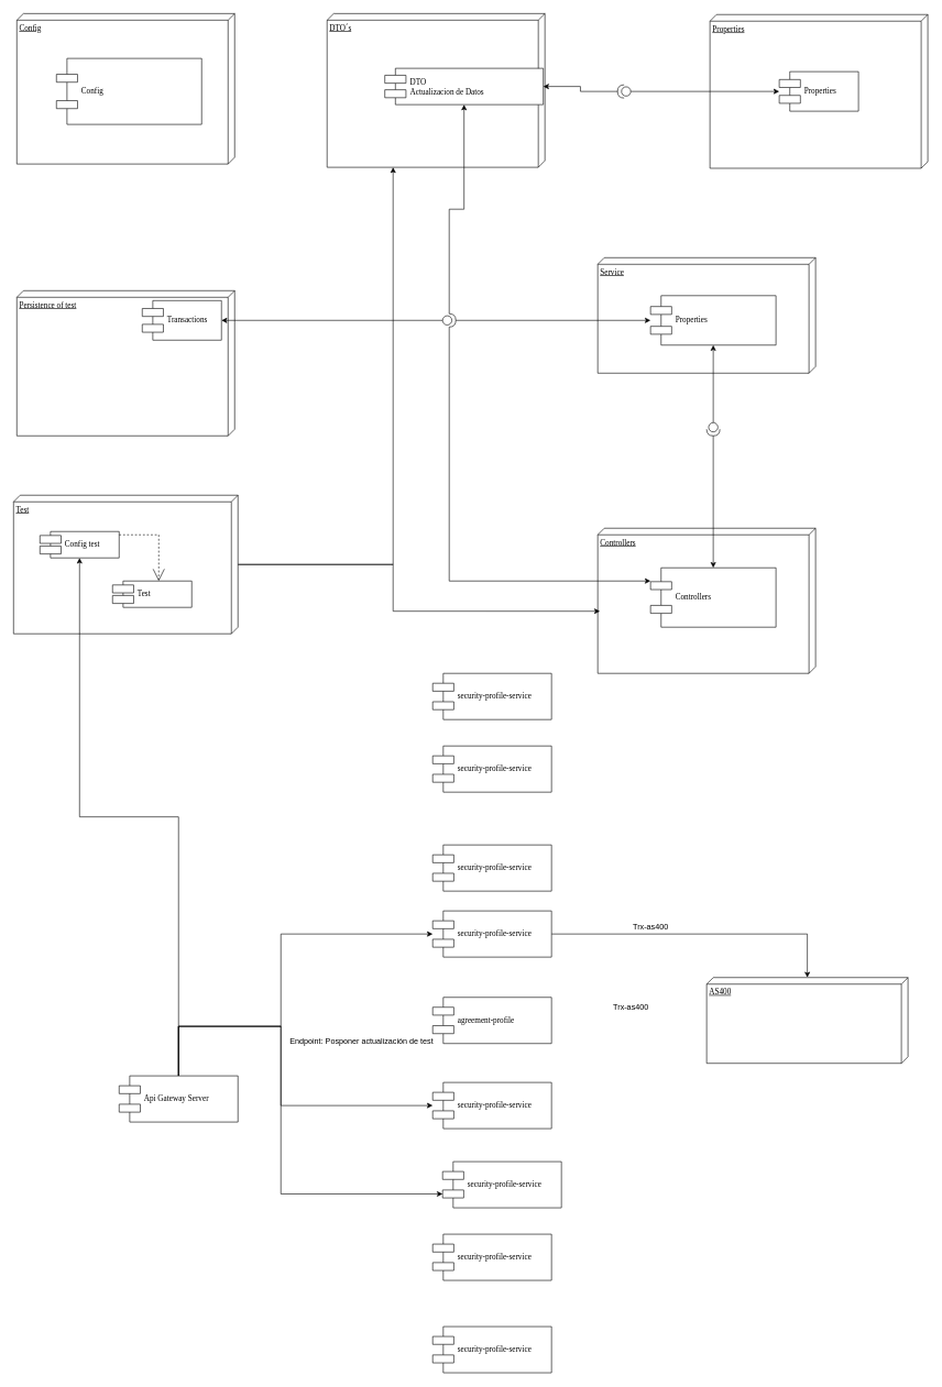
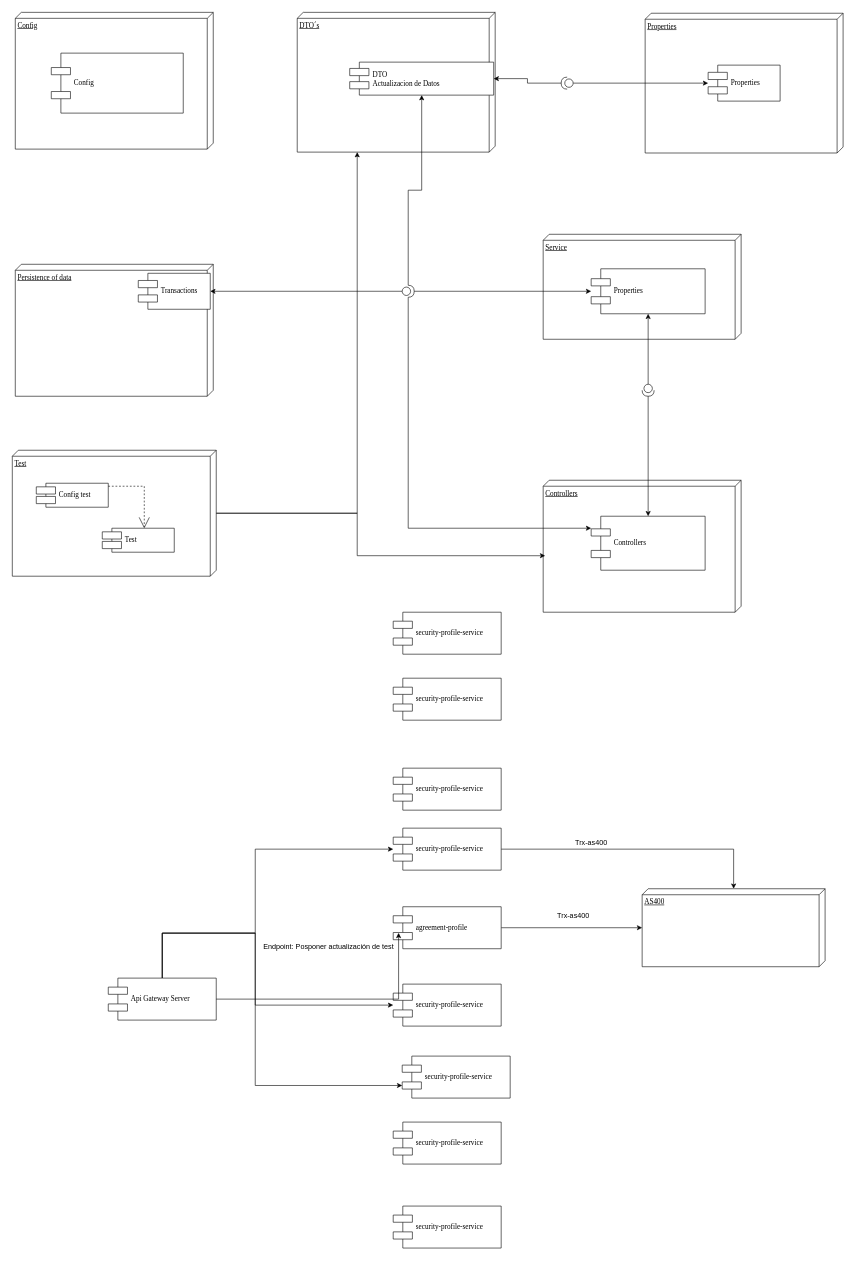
  <mxCell id="0" />
  <mxCell id="1" parent="0" />
- <mxCell id="2" value="Persistence of&amp;nbsp;test" style="verticalAlign=top;align=left;spacingTop=8;spacingLeft=2;spacingRight=12;shape=cube;size=10;direction=south;fontStyle=4;html=1;rounded=0;shadow=0;comic=0;labelBackgroundColor=none;strokeWidth=1;fontFamily=Verdana;fontSize=12" parent="1" vertex="1"><mxGeometry x="25" y="440" width="330" height="220" as="geometry" /></mxCell>
+ <mxCell id="2" value="Persistence of&amp;nbsp;data" style="verticalAlign=top;align=left;spacingTop=8;spacingLeft=2;spacingRight=12;shape=cube;size=10;direction=south;fontStyle=4;html=1;rounded=0;shadow=0;comic=0;labelBackgroundColor=none;strokeWidth=1;fontFamily=Verdana;fontSize=12" parent="1" vertex="1"><mxGeometry x="25" y="440" width="330" height="220" as="geometry" /></mxCell>
  <mxCell id="3" value="DTO´s" style="verticalAlign=top;align=left;spacingTop=8;spacingLeft=2;spacingRight=12;shape=cube;size=10;direction=south;fontStyle=4;html=1;rounded=0;shadow=0;comic=0;labelBackgroundColor=none;strokeWidth=1;fontFamily=Verdana;fontSize=12" parent="1" vertex="1"><mxGeometry x="495" y="20" width="330" height="233" as="geometry" /></mxCell>
  <mxCell id="4" value="Properties" style="verticalAlign=top;align=left;spacingTop=8;spacingLeft=2;spacingRight=12;shape=cube;size=10;direction=south;fontStyle=4;html=1;rounded=0;shadow=0;comic=0;labelBackgroundColor=none;strokeWidth=1;fontFamily=Verdana;fontSize=12" parent="1" vertex="1"><mxGeometry x="1075" y="21.5" width="330" height="233" as="geometry" /></mxCell>
- <mxCell id="5" value="Transactions" style="shape=component;align=left;spacingLeft=36;rounded=0;shadow=0;comic=0;labelBackgroundColor=none;strokeWidth=1;fontFamily=Verdana;fontSize=12;html=1;" parent="1" vertex="1"><mxGeometry x="215" y="455" width="120" height="60" as="geometry" /></mxCell>
+ <mxCell id="5" value="Transactions" style="shape=component;align=left;spacingLeft=36;rounded=0;shadow=0;comic=0;labelBackgroundColor=none;strokeWidth=1;fontFamily=Verdana;fontSize=12;html=1;" parent="1" vertex="1"><mxGeometry x="230" y="455" width="120" height="60" as="geometry" /></mxCell>
  <mxCell id="6" value="DTO &lt;br&gt;Actualizacion de Datos" style="shape=component;align=left;spacingLeft=36;rounded=0;shadow=0;comic=0;labelBackgroundColor=none;strokeWidth=1;fontFamily=Verdana;fontSize=12;html=1;" parent="1" vertex="1"><mxGeometry x="582.5" y="103" width="240" height="55" as="geometry" /></mxCell>
  <mxCell id="7" value="Properties" style="shape=component;align=left;spacingLeft=36;rounded=0;shadow=0;comic=0;labelBackgroundColor=none;strokeWidth=1;fontFamily=Verdana;fontSize=12;html=1;" parent="1" vertex="1"><mxGeometry x="1180" y="108" width="120" height="60" as="geometry" /></mxCell>
  <mxCell id="8" value="Config" style="verticalAlign=top;align=left;spacingTop=8;spacingLeft=2;spacingRight=12;shape=cube;size=10;direction=south;fontStyle=4;html=1;rounded=0;shadow=0;comic=0;labelBackgroundColor=none;strokeWidth=1;fontFamily=Verdana;fontSize=12" parent="1" vertex="1"><mxGeometry x="25" y="20" width="330" height="228" as="geometry" /></mxCell>
  <mxCell id="9" value="Config" style="shape=component;align=left;spacingLeft=36;rounded=0;shadow=0;comic=0;labelBackgroundColor=none;strokeWidth=1;fontFamily=Verdana;fontSize=12;html=1;" parent="1" vertex="1"><mxGeometry x="85" y="88" width="220" height="100" as="geometry" /></mxCell>
  <mxCell id="10" style="edgeStyle=orthogonalEdgeStyle;rounded=0;orthogonalLoop=1;jettySize=auto;html=1;" parent="1" source="11" target="3" edge="1"><mxGeometry relative="1" as="geometry"><Array as="points"><mxPoint x="595" y="855" /></Array></mxGeometry></mxCell>
  <mxCell id="11" value="Test" style="verticalAlign=top;align=left;spacingTop=8;spacingLeft=2;spacingRight=12;shape=cube;size=10;direction=south;fontStyle=4;html=1;rounded=0;shadow=0;comic=0;labelBackgroundColor=none;strokeWidth=1;fontFamily=Verdana;fontSize=12" parent="1" vertex="1"><mxGeometry x="20" y="750" width="340" height="210" as="geometry" /></mxCell>
  <mxCell id="12" value="Test" style="shape=component;align=left;spacingLeft=36;rounded=0;shadow=0;comic=0;labelBackgroundColor=none;strokeWidth=1;fontFamily=Verdana;fontSize=12;html=1;" parent="1" vertex="1"><mxGeometry x="170" y="880" width="120" height="40" as="geometry" /></mxCell>
  <mxCell id="13" value="Controllers" style="verticalAlign=top;align=left;spacingTop=8;spacingLeft=2;spacingRight=12;shape=cube;size=10;direction=south;fontStyle=4;html=1;rounded=0;shadow=0;comic=0;labelBackgroundColor=none;strokeWidth=1;fontFamily=Verdana;fontSize=12" parent="1" vertex="1"><mxGeometry x="905" y="800" width="330" height="220" as="geometry" /></mxCell>
  <mxCell id="14" value="Controllers" style="shape=component;align=left;spacingLeft=36;rounded=0;shadow=0;comic=0;labelBackgroundColor=none;strokeWidth=1;fontFamily=Verdana;fontSize=12;html=1;" parent="1" vertex="1"><mxGeometry x="985" y="860" width="190" height="90" as="geometry" /></mxCell>
  <mxCell id="15" value="Service" style="verticalAlign=top;align=left;spacingTop=8;spacingLeft=2;spacingRight=12;shape=cube;size=10;direction=south;fontStyle=4;html=1;rounded=0;shadow=0;comic=0;labelBackgroundColor=none;strokeWidth=1;fontFamily=Verdana;fontSize=12" parent="1" vertex="1"><mxGeometry x="905" y="390" width="330" height="175" as="geometry" /></mxCell>
  <mxCell id="16" value="Properties" style="shape=component;align=left;spacingLeft=36;rounded=0;shadow=0;comic=0;labelBackgroundColor=none;strokeWidth=1;fontFamily=Verdana;fontSize=12;html=1;" parent="1" vertex="1"><mxGeometry x="985" y="447.5" width="190" height="75" as="geometry" /></mxCell>
  <mxCell id="17" style="edgeStyle=orthogonalEdgeStyle;rounded=0;orthogonalLoop=1;jettySize=auto;html=1;" parent="1" source="21" target="5" edge="1"><mxGeometry relative="1" as="geometry" /></mxCell>
  <mxCell id="18" style="edgeStyle=orthogonalEdgeStyle;rounded=0;orthogonalLoop=1;jettySize=auto;html=1;" parent="1" source="21" target="6" edge="1"><mxGeometry relative="1" as="geometry" /></mxCell>
  <mxCell id="19" style="edgeStyle=orthogonalEdgeStyle;rounded=0;orthogonalLoop=1;jettySize=auto;html=1;" parent="1" source="21" target="16" edge="1"><mxGeometry relative="1" as="geometry" /></mxCell>
  <mxCell id="20" style="edgeStyle=orthogonalEdgeStyle;rounded=0;orthogonalLoop=1;jettySize=auto;html=1;" parent="1" source="21" target="14" edge="1"><mxGeometry relative="1" as="geometry"><Array as="points"><mxPoint x="680" y="880" /></Array></mxGeometry></mxCell>
  <mxCell id="21" value="" style="shape=providedRequiredInterface;html=1;verticalLabelPosition=bottom;sketch=0;" parent="1" vertex="1"><mxGeometry x="670" y="475" width="20" height="20" as="geometry" /></mxCell>
  <mxCell id="22" style="edgeStyle=orthogonalEdgeStyle;rounded=0;orthogonalLoop=1;jettySize=auto;html=1;" parent="1" source="24" target="6" edge="1"><mxGeometry relative="1" as="geometry" /></mxCell>
  <mxCell id="23" style="edgeStyle=orthogonalEdgeStyle;rounded=0;orthogonalLoop=1;jettySize=auto;html=1;" parent="1" source="24" target="7" edge="1"><mxGeometry relative="1" as="geometry" /></mxCell>
  <mxCell id="24" value="" style="shape=providedRequiredInterface;html=1;verticalLabelPosition=bottom;sketch=0;rotation=-180;" parent="1" vertex="1"><mxGeometry x="935" y="128" width="20" height="20" as="geometry" /></mxCell>
  <mxCell id="25" value="Config test" style="shape=component;align=left;spacingLeft=36;rounded=0;shadow=0;comic=0;labelBackgroundColor=none;strokeWidth=1;fontFamily=Verdana;fontSize=12;html=1;" parent="1" vertex="1"><mxGeometry x="60" y="805" width="120" height="40" as="geometry" /></mxCell>
  <mxCell id="26" style="edgeStyle=orthogonalEdgeStyle;rounded=0;html=1;labelBackgroundColor=none;startArrow=none;startFill=0;startSize=8;endArrow=open;endFill=0;endSize=16;fontFamily=Verdana;fontSize=12;dashed=1;" parent="1" source="25" target="12" edge="1"><mxGeometry relative="1" as="geometry"><Array as="points"><mxPoint x="240" y="810" /></Array><mxPoint x="260" y="645" as="sourcePoint" /><mxPoint x="590" y="710" as="targetPoint" /></mxGeometry></mxCell>
  <mxCell id="27" style="edgeStyle=orthogonalEdgeStyle;rounded=0;orthogonalLoop=1;jettySize=auto;html=1;" parent="1" source="29" target="16" edge="1"><mxGeometry relative="1" as="geometry" /></mxCell>
  <mxCell id="28" style="edgeStyle=orthogonalEdgeStyle;rounded=0;orthogonalLoop=1;jettySize=auto;html=1;" parent="1" source="29" target="14" edge="1"><mxGeometry relative="1" as="geometry" /></mxCell>
  <mxCell id="29" value="" style="shape=providedRequiredInterface;html=1;verticalLabelPosition=bottom;sketch=0;rotation=90;" parent="1" vertex="1"><mxGeometry x="1070" y="640" width="20" height="20" as="geometry" /></mxCell>
  <mxCell id="30" style="edgeStyle=orthogonalEdgeStyle;rounded=0;orthogonalLoop=1;jettySize=auto;html=1;entryX=0.572;entryY=0.99;entryDx=0;entryDy=0;entryPerimeter=0;" parent="1" source="11" target="13" edge="1"><mxGeometry relative="1" as="geometry"><Array as="points"><mxPoint x="595" y="855" /><mxPoint x="595" y="926" /></Array></mxGeometry></mxCell>
  <mxCell id="31" style="edgeStyle=orthogonalEdgeStyle;rounded=0;orthogonalLoop=1;jettySize=auto;html=1;" edge="1" parent="1" source="34" target="36"><mxGeometry relative="1" as="geometry"><Array as="points"><mxPoint y="1555" x="425" /><mxPoint y="1415" x="425" /></Array></mxGeometry></mxCell>
  <mxCell id="32" style="edgeStyle=orthogonalEdgeStyle;rounded=0;orthogonalLoop=1;jettySize=auto;html=1;" edge="1" parent="1" source="34" target="38"><mxGeometry relative="1" as="geometry"><Array as="points"><mxPoint y="1555" x="425" /><mxPoint y="1675" x="425" /></Array></mxGeometry></mxCell>
  <mxCell id="33" style="edgeStyle=orthogonalEdgeStyle;rounded=0;orthogonalLoop=1;jettySize=auto;html=1;entryX=0;entryY=0.7;entryDx=0;entryDy=0;" edge="1" parent="1" source="34" target="42"><mxGeometry relative="1" as="geometry"><Array as="points"><mxPoint y="1555" x="425" /><mxPoint y="1809" x="425" /></Array></mxGeometry></mxCell>
  <mxCell id="34" value="Api Gateway Server" style="shape=component;align=left;spacingLeft=36;rounded=0;shadow=0;comic=0;labelBackgroundColor=none;strokeWidth=1;fontFamily=Verdana;fontSize=12;html=1;" vertex="1" parent="1"><mxGeometry x="180" y="1630" width="180" height="70" as="geometry" /></mxCell>
  <mxCell id="35" style="edgeStyle=orthogonalEdgeStyle;rounded=0;orthogonalLoop=1;jettySize=auto;html=1;" edge="1" parent="1" source="36" target="37"><mxGeometry relative="1" as="geometry" /></mxCell>
  <mxCell id="36" value="security-profile-service&amp;nbsp;" style="shape=component;align=left;spacingLeft=36;rounded=0;shadow=0;comic=0;labelBackgroundColor=none;strokeWidth=1;fontFamily=Verdana;fontSize=12;html=1;" vertex="1" parent="1"><mxGeometry x="655" y="1380" width="180" height="70" as="geometry" /></mxCell>
  <mxCell id="37" value="AS400" style="verticalAlign=top;align=left;spacingTop=8;spacingLeft=2;spacingRight=12;shape=cube;size=10;direction=south;fontStyle=4;html=1;rounded=0;shadow=0;comic=0;labelBackgroundColor=none;strokeWidth=1;fontFamily=Verdana;fontSize=12" vertex="1" parent="1"><mxGeometry x="1070" y="1481" width="305" height="130" as="geometry" /></mxCell>
  <mxCell id="38" value="security-profile-service" style="shape=component;align=left;spacingLeft=36;rounded=0;shadow=0;comic=0;labelBackgroundColor=none;strokeWidth=1;fontFamily=Verdana;fontSize=12;html=1;" vertex="1" parent="1"><mxGeometry x="655" y="1640" width="180" height="70" as="geometry" /></mxCell>
  <mxCell id="39" value="Trx-as400&lt;br&gt;" style="text;html=1;align=center;verticalAlign=middle;resizable=0;points=[];autosize=1;strokeColor=none;fillColor=none;" vertex="1" parent="1"><mxGeometry x="945" y="1390" width="80" height="30" as="geometry" /></mxCell>
  <mxCell id="40" value="Endpoint: Posponer actualización de test" style="text;html=1;align=center;verticalAlign=middle;resizable=0;points=[];autosize=1;strokeColor=none;fillColor=none;" vertex="1" parent="1"><mxGeometry x="422" y="1563" width="250" height="30" as="geometry" /></mxCell>
  <mxCell id="41" value="Trx-as400" style="text;html=1;align=center;verticalAlign=middle;resizable=0;points=[];autosize=1;strokeColor=none;fillColor=none;" vertex="1" parent="1"><mxGeometry x="915" y="1511" width="80" height="30" as="geometry" /></mxCell>
  <mxCell id="42" value="security-profile-service" style="shape=component;align=left;spacingLeft=36;rounded=0;shadow=0;comic=0;labelBackgroundColor=none;strokeWidth=1;fontFamily=Verdana;fontSize=12;html=1;" vertex="1" parent="1"><mxGeometry x="670" y="1760" width="180" height="70" as="geometry" /></mxCell>
  <mxCell id="43" value="security-profile-service" style="shape=component;align=left;spacingLeft=36;rounded=0;shadow=0;comic=0;labelBackgroundColor=none;strokeWidth=1;fontFamily=Verdana;fontSize=12;html=1;" vertex="1" parent="1"><mxGeometry x="655" y="1870" width="180" height="70" as="geometry" /></mxCell>
  <mxCell id="44" value="security-profile-service" style="shape=component;align=left;spacingLeft=36;rounded=0;shadow=0;comic=0;labelBackgroundColor=none;strokeWidth=1;fontFamily=Verdana;fontSize=12;html=1;" vertex="1" parent="1"><mxGeometry x="655" y="2010" width="180" height="70" as="geometry" /></mxCell>
  <mxCell id="45" value="security-profile-service" style="shape=component;align=left;spacingLeft=36;rounded=0;shadow=0;comic=0;labelBackgroundColor=none;strokeWidth=1;fontFamily=Verdana;fontSize=12;html=1;" vertex="1" parent="1"><mxGeometry x="655" y="1280" width="180" height="70" as="geometry" /></mxCell>
  <mxCell id="46" value="security-profile-service" style="shape=component;align=left;spacingLeft=36;rounded=0;shadow=0;comic=0;labelBackgroundColor=none;strokeWidth=1;fontFamily=Verdana;fontSize=12;html=1;" vertex="1" parent="1"><mxGeometry x="655" y="1130" width="180" height="70" as="geometry" /></mxCell>
  <mxCell id="47" value="security-profile-service" style="shape=component;align=left;spacingLeft=36;rounded=0;shadow=0;comic=0;labelBackgroundColor=none;strokeWidth=1;fontFamily=Verdana;fontSize=12;html=1;" vertex="1" parent="1"><mxGeometry x="655" y="1020" width="180" height="70" as="geometry" /></mxCell>
+ <mxCell id="48" style="edgeStyle=orthogonalEdgeStyle;rounded=0;orthogonalLoop=1;jettySize=auto;html=1;" edge="1" parent="1" source="49" target="37"><mxGeometry relative="1" as="geometry" /></mxCell>
  <mxCell id="49" value="agreement-profile" style="shape=component;align=left;spacingLeft=36;rounded=0;shadow=0;comic=0;labelBackgroundColor=none;strokeWidth=1;fontFamily=Verdana;fontSize=12;html=1;" vertex="1" parent="1"><mxGeometry x="655" y="1511" width="180" height="70" as="geometry" /></mxCell>
- <mxCell id="50" style="edgeStyle=orthogonalEdgeStyle;rounded=0;orthogonalLoop=1;jettySize=auto;html=1;" edge="1" parent="1" source="34" target="25"><mxGeometry relative="1" as="geometry" /></mxCell>
+ <mxCell id="50" style="edgeStyle=orthogonalEdgeStyle;rounded=0;orthogonalLoop=1;jettySize=auto;html=1;entryX=0.05;entryY=0.623;entryDx=0;entryDy=0;entryPerimeter=0;" edge="1" parent="1" source="34" target="49"><mxGeometry relative="1" as="geometry" /></mxCell>
